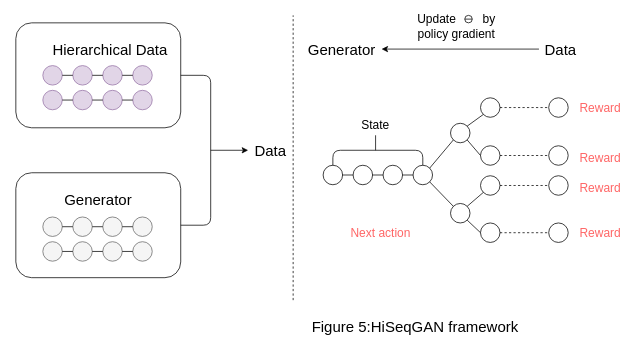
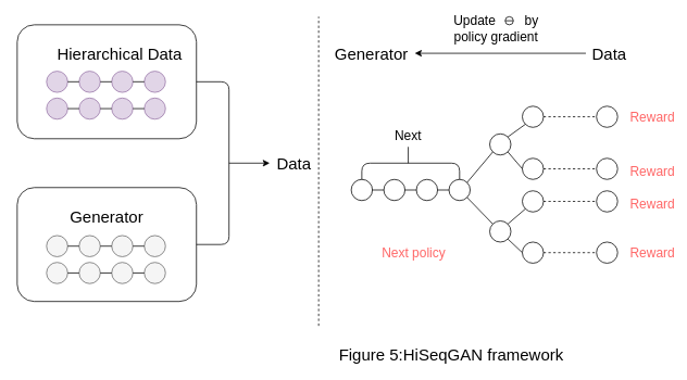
  <mxCell id="0" />
  <mxCell id="1" parent="0" />
  <mxCell id="2" value="" style="rounded=1;whiteSpace=wrap;html=1;" parent="1" vertex="1"><mxGeometry x="20" y="30" width="220" height="140" as="geometry" /></mxCell>
  <mxCell id="3" value="" style="rounded=1;whiteSpace=wrap;html=1;" parent="1" vertex="1"><mxGeometry x="20" y="230" width="220" height="140" as="geometry" /></mxCell>
  <mxCell id="4" value="" style="endArrow=none;dashed=1;html=1;" parent="1" edge="1"><mxGeometry width="50" height="50" relative="1" as="geometry"><mxPoint x="390" y="400" as="sourcePoint" /><mxPoint x="390" y="20" as="targetPoint" /></mxGeometry></mxCell>
  <mxCell id="5" value="" style="endArrow=none;html=1;entryX=1;entryY=0.5;entryDx=0;entryDy=0;exitX=1;exitY=0.5;exitDx=0;exitDy=0;" parent="1" source="3" target="2" edge="1"><mxGeometry width="50" height="50" relative="1" as="geometry"><mxPoint x="320" y="290" as="sourcePoint" /><mxPoint x="370" y="240" as="targetPoint" /><Array as="points"><mxPoint x="280" y="300" /><mxPoint x="280" y="100" /></Array></mxGeometry></mxCell>
  <mxCell id="6" value="" style="endArrow=classic;html=1;" parent="1" edge="1"><mxGeometry width="50" height="50" relative="1" as="geometry"><mxPoint x="280" y="200" as="sourcePoint" /><mxPoint x="330" y="200" as="targetPoint" /></mxGeometry></mxCell>
  <mxCell id="7" value="&lt;font style=&quot;font-size: 20px&quot;&gt;Data&lt;/font&gt;" style="text;html=1;strokeColor=none;fillColor=none;align=center;verticalAlign=middle;whiteSpace=wrap;rounded=0;dashed=1;" parent="1" vertex="1"><mxGeometry x="340" y="190" width="40" height="20" as="geometry" /></mxCell>
  <mxCell id="8" value="&lt;font style=&quot;font-size: 20px&quot;&gt;Hierarchical Data&lt;/font&gt;" style="text;html=1;strokeColor=none;fillColor=none;align=center;verticalAlign=middle;whiteSpace=wrap;rounded=0;dashed=1;" parent="1" vertex="1"><mxGeometry x="56" y="55" width="180" height="20" as="geometry" /></mxCell>
  <mxCell id="9" value="&lt;span style=&quot;font-size: 20px&quot;&gt;Generator&lt;/span&gt;" style="text;html=1;strokeColor=none;fillColor=none;align=center;verticalAlign=middle;whiteSpace=wrap;rounded=0;dashed=1;" parent="1" vertex="1"><mxGeometry x="40" y="255" width="180" height="20" as="geometry" /></mxCell>
  <mxCell id="10" value="" style="ellipse;whiteSpace=wrap;html=1;aspect=fixed;" parent="1" vertex="1"><mxGeometry x="430" y="220" width="26" height="26" as="geometry" /></mxCell>
  <mxCell id="11" value="" style="ellipse;whiteSpace=wrap;html=1;aspect=fixed;" parent="1" vertex="1"><mxGeometry x="470" y="220" width="26" height="26" as="geometry" /></mxCell>
  <mxCell id="12" value="" style="ellipse;whiteSpace=wrap;html=1;aspect=fixed;" parent="1" vertex="1"><mxGeometry x="510" y="220" width="26" height="26" as="geometry" /></mxCell>
  <mxCell id="13" value="" style="ellipse;whiteSpace=wrap;html=1;aspect=fixed;" parent="1" vertex="1"><mxGeometry x="550" y="220" width="26" height="26" as="geometry" /></mxCell>
  <mxCell id="14" value="" style="endArrow=none;html=1;exitX=0.5;exitY=0;exitDx=0;exitDy=0;entryX=0.5;entryY=0;entryDx=0;entryDy=0;" parent="1" source="10" target="13" edge="1"><mxGeometry width="50" height="50" relative="1" as="geometry"><mxPoint x="410" y="230" as="sourcePoint" /><mxPoint x="460" y="180" as="targetPoint" /><Array as="points"><mxPoint x="443" y="200" /><mxPoint x="563" y="200" /></Array></mxGeometry></mxCell>
  <mxCell id="15" value="" style="endArrow=none;html=1;" parent="1" edge="1"><mxGeometry width="50" height="50" relative="1" as="geometry"><mxPoint x="500" y="200" as="sourcePoint" /><mxPoint x="500" y="180" as="targetPoint" /></mxGeometry></mxCell>
- <mxCell id="16" value="&lt;font style=&quot;font-size: 16px&quot;&gt;State&lt;/font&gt;" style="text;html=1;strokeColor=none;fillColor=none;align=center;verticalAlign=middle;whiteSpace=wrap;rounded=0;" parent="1" vertex="1"><mxGeometry x="480" y="156" width="40" height="20" as="geometry" /></mxCell>
+ <mxCell id="16" value="&lt;font style=&quot;font-size: 16px&quot;&gt;Next&lt;/font&gt;" style="text;html=1;strokeColor=none;fillColor=none;align=center;verticalAlign=middle;whiteSpace=wrap;rounded=0;" parent="1" vertex="1"><mxGeometry x="480" y="156" width="40" height="20" as="geometry" /></mxCell>
  <mxCell id="17" value="" style="endArrow=none;html=1;exitX=1;exitY=0.5;exitDx=0;exitDy=0;entryX=0;entryY=0.5;entryDx=0;entryDy=0;" parent="1" source="10" target="11" edge="1"><mxGeometry width="50" height="50" relative="1" as="geometry"><mxPoint x="410" y="230" as="sourcePoint" /><mxPoint x="460" y="180" as="targetPoint" /></mxGeometry></mxCell>
  <mxCell id="18" value="" style="endArrow=none;html=1;exitX=1;exitY=0.5;exitDx=0;exitDy=0;entryX=0;entryY=0.5;entryDx=0;entryDy=0;" parent="1" source="11" target="12" edge="1"><mxGeometry width="50" height="50" relative="1" as="geometry"><mxPoint x="410" y="230" as="sourcePoint" /><mxPoint x="460" y="180" as="targetPoint" /></mxGeometry></mxCell>
  <mxCell id="19" value="" style="endArrow=none;html=1;exitX=1;exitY=0.5;exitDx=0;exitDy=0;entryX=0;entryY=0.5;entryDx=0;entryDy=0;" parent="1" source="12" target="13" edge="1"><mxGeometry width="50" height="50" relative="1" as="geometry"><mxPoint x="410" y="230" as="sourcePoint" /><mxPoint x="460" y="180" as="targetPoint" /></mxGeometry></mxCell>
  <mxCell id="20" value="" style="ellipse;whiteSpace=wrap;html=1;aspect=fixed;" parent="1" vertex="1"><mxGeometry x="600" y="164" width="26" height="26" as="geometry" /></mxCell>
  <mxCell id="21" value="" style="ellipse;whiteSpace=wrap;html=1;aspect=fixed;" parent="1" vertex="1"><mxGeometry x="640" y="130" width="26" height="26" as="geometry" /></mxCell>
  <mxCell id="22" value="" style="ellipse;whiteSpace=wrap;html=1;aspect=fixed;" parent="1" vertex="1"><mxGeometry x="640" y="194" width="26" height="26" as="geometry" /></mxCell>
  <mxCell id="23" value="" style="ellipse;whiteSpace=wrap;html=1;aspect=fixed;" parent="1" vertex="1"><mxGeometry x="600" y="271" width="26" height="26" as="geometry" /></mxCell>
  <mxCell id="24" value="" style="ellipse;whiteSpace=wrap;html=1;aspect=fixed;" parent="1" vertex="1"><mxGeometry x="640" y="234" width="26" height="26" as="geometry" /></mxCell>
  <mxCell id="25" value="" style="ellipse;whiteSpace=wrap;html=1;aspect=fixed;" parent="1" vertex="1"><mxGeometry x="640" y="297" width="26" height="26" as="geometry" /></mxCell>
  <mxCell id="26" value="" style="endArrow=none;html=1;exitX=1;exitY=0;exitDx=0;exitDy=0;entryX=0;entryY=1;entryDx=0;entryDy=0;" parent="1" source="13" target="20" edge="1"><mxGeometry width="50" height="50" relative="1" as="geometry"><mxPoint x="560" y="230" as="sourcePoint" /><mxPoint x="600" y="190" as="targetPoint" /></mxGeometry></mxCell>
  <mxCell id="27" value="" style="endArrow=none;html=1;exitX=1;exitY=1;exitDx=0;exitDy=0;entryX=0;entryY=0;entryDx=0;entryDy=0;" parent="1" source="13" target="23" edge="1"><mxGeometry width="50" height="50" relative="1" as="geometry"><mxPoint x="560" y="230" as="sourcePoint" /><mxPoint x="610" y="180" as="targetPoint" /></mxGeometry></mxCell>
  <mxCell id="28" value="" style="endArrow=none;html=1;entryX=0;entryY=1;entryDx=0;entryDy=0;exitX=1;exitY=0;exitDx=0;exitDy=0;" parent="1" source="20" target="21" edge="1"><mxGeometry width="50" height="50" relative="1" as="geometry"><mxPoint x="560" y="230" as="sourcePoint" /><mxPoint x="610" y="180" as="targetPoint" /></mxGeometry></mxCell>
  <mxCell id="29" value="" style="endArrow=none;html=1;entryX=1;entryY=1;entryDx=0;entryDy=0;exitX=0;exitY=0.5;exitDx=0;exitDy=0;" parent="1" source="22" target="20" edge="1"><mxGeometry width="50" height="50" relative="1" as="geometry"><mxPoint x="560" y="230" as="sourcePoint" /><mxPoint x="610" y="180" as="targetPoint" /></mxGeometry></mxCell>
  <mxCell id="30" value="" style="endArrow=none;html=1;exitX=1;exitY=0;exitDx=0;exitDy=0;entryX=0;entryY=1;entryDx=0;entryDy=0;" parent="1" source="23" target="24" edge="1"><mxGeometry width="50" height="50" relative="1" as="geometry"><mxPoint x="560" y="230" as="sourcePoint" /><mxPoint x="610" y="180" as="targetPoint" /></mxGeometry></mxCell>
  <mxCell id="31" value="" style="endArrow=none;html=1;entryX=1;entryY=1;entryDx=0;entryDy=0;exitX=0;exitY=0.5;exitDx=0;exitDy=0;" parent="1" source="25" target="23" edge="1"><mxGeometry width="50" height="50" relative="1" as="geometry"><mxPoint x="560" y="230" as="sourcePoint" /><mxPoint x="610" y="180" as="targetPoint" /></mxGeometry></mxCell>
  <mxCell id="32" value="" style="ellipse;whiteSpace=wrap;html=1;aspect=fixed;" parent="1" vertex="1"><mxGeometry x="731" y="130" width="26" height="26" as="geometry" /></mxCell>
  <mxCell id="33" value="" style="ellipse;whiteSpace=wrap;html=1;aspect=fixed;" parent="1" vertex="1"><mxGeometry x="731" y="194" width="26" height="26" as="geometry" /></mxCell>
  <mxCell id="34" value="" style="ellipse;whiteSpace=wrap;html=1;aspect=fixed;" parent="1" vertex="1"><mxGeometry x="731" y="234" width="26" height="26" as="geometry" /></mxCell>
  <mxCell id="35" value="" style="ellipse;whiteSpace=wrap;html=1;aspect=fixed;" parent="1" vertex="1"><mxGeometry x="731" y="297" width="26" height="26" as="geometry" /></mxCell>
  <mxCell id="36" value="" style="endArrow=none;dashed=1;html=1;exitX=1;exitY=0.5;exitDx=0;exitDy=0;entryX=0;entryY=0.5;entryDx=0;entryDy=0;" parent="1" source="21" target="32" edge="1"><mxGeometry width="50" height="50" relative="1" as="geometry"><mxPoint x="560" y="230" as="sourcePoint" /><mxPoint x="610" y="180" as="targetPoint" /></mxGeometry></mxCell>
  <mxCell id="37" value="" style="endArrow=none;dashed=1;html=1;exitX=1;exitY=0.5;exitDx=0;exitDy=0;entryX=0;entryY=0.5;entryDx=0;entryDy=0;" parent="1" source="22" target="33" edge="1"><mxGeometry width="50" height="50" relative="1" as="geometry"><mxPoint x="560" y="230" as="sourcePoint" /><mxPoint x="610" y="180" as="targetPoint" /></mxGeometry></mxCell>
  <mxCell id="38" value="" style="endArrow=none;dashed=1;html=1;exitX=1;exitY=0.5;exitDx=0;exitDy=0;entryX=0;entryY=0.5;entryDx=0;entryDy=0;" parent="1" source="24" target="34" edge="1"><mxGeometry width="50" height="50" relative="1" as="geometry"><mxPoint x="560" y="230" as="sourcePoint" /><mxPoint x="610" y="180" as="targetPoint" /></mxGeometry></mxCell>
  <mxCell id="39" value="" style="endArrow=none;dashed=1;html=1;exitX=1;exitY=0.5;exitDx=0;exitDy=0;" parent="1" source="25" target="35" edge="1"><mxGeometry width="50" height="50" relative="1" as="geometry"><mxPoint x="560" y="230" as="sourcePoint" /><mxPoint x="610" y="180" as="targetPoint" /></mxGeometry></mxCell>
  <mxCell id="40" value="&lt;font style=&quot;font-size: 16px&quot; color=&quot;#ff6666&quot;&gt;Reward&lt;/font&gt;" style="text;html=1;strokeColor=none;fillColor=none;align=center;verticalAlign=middle;whiteSpace=wrap;rounded=0;" parent="1" vertex="1"><mxGeometry x="780" y="133" width="40" height="20" as="geometry" /></mxCell>
  <mxCell id="41" value="&lt;font style=&quot;font-size: 16px&quot; color=&quot;#ff6666&quot;&gt;Reward&lt;/font&gt;" style="text;html=1;strokeColor=none;fillColor=none;align=center;verticalAlign=middle;whiteSpace=wrap;rounded=0;" parent="1" vertex="1"><mxGeometry x="780" y="200" width="40" height="20" as="geometry" /></mxCell>
  <mxCell id="42" value="&lt;font style=&quot;font-size: 16px&quot; color=&quot;#ff6666&quot;&gt;Reward&lt;/font&gt;" style="text;html=1;strokeColor=none;fillColor=none;align=center;verticalAlign=middle;whiteSpace=wrap;rounded=0;" parent="1" vertex="1"><mxGeometry x="780" y="240" width="40" height="20" as="geometry" /></mxCell>
  <mxCell id="43" value="&lt;font style=&quot;font-size: 16px&quot; color=&quot;#ff6666&quot;&gt;Reward&lt;/font&gt;" style="text;html=1;strokeColor=none;fillColor=none;align=center;verticalAlign=middle;whiteSpace=wrap;rounded=0;" parent="1" vertex="1"><mxGeometry x="780" y="300" width="40" height="20" as="geometry" /></mxCell>
  <mxCell id="44" value="&lt;font style=&quot;font-size: 20px&quot;&gt;Figure 5:HiSeqGAN framework&lt;/font&gt;" style="text;html=1;strokeColor=none;fillColor=none;align=center;verticalAlign=middle;whiteSpace=wrap;rounded=0;" parent="1" vertex="1"><mxGeometry x="406" y="425" width="294" height="20" as="geometry" /></mxCell>
  <mxCell id="45" value="" style="ellipse;whiteSpace=wrap;html=1;aspect=fixed;fillColor=#e1d5e7;strokeColor=#9673a6;" parent="1" vertex="1"><mxGeometry x="56" y="87" width="26" height="26" as="geometry" /></mxCell>
  <mxCell id="46" value="" style="ellipse;whiteSpace=wrap;html=1;aspect=fixed;fillColor=#e1d5e7;strokeColor=#9673a6;" parent="1" vertex="1"><mxGeometry x="96" y="87" width="26" height="26" as="geometry" /></mxCell>
  <mxCell id="47" value="" style="ellipse;whiteSpace=wrap;html=1;aspect=fixed;fillColor=#e1d5e7;strokeColor=#9673a6;" parent="1" vertex="1"><mxGeometry x="136" y="87" width="26" height="26" as="geometry" /></mxCell>
  <mxCell id="48" value="" style="ellipse;whiteSpace=wrap;html=1;aspect=fixed;fillColor=#e1d5e7;strokeColor=#9673a6;" parent="1" vertex="1"><mxGeometry x="176" y="87" width="26" height="26" as="geometry" /></mxCell>
  <mxCell id="49" value="" style="endArrow=none;html=1;exitX=1;exitY=0.5;exitDx=0;exitDy=0;entryX=0;entryY=0.5;entryDx=0;entryDy=0;" parent="1" source="45" target="46" edge="1"><mxGeometry width="50" height="50" relative="1" as="geometry"><mxPoint x="36" y="97" as="sourcePoint" /><mxPoint x="86" y="47" as="targetPoint" /></mxGeometry></mxCell>
  <mxCell id="50" value="" style="endArrow=none;html=1;exitX=1;exitY=0.5;exitDx=0;exitDy=0;entryX=0;entryY=0.5;entryDx=0;entryDy=0;" parent="1" source="46" target="47" edge="1"><mxGeometry width="50" height="50" relative="1" as="geometry"><mxPoint x="36" y="97" as="sourcePoint" /><mxPoint x="86" y="47" as="targetPoint" /></mxGeometry></mxCell>
  <mxCell id="51" value="" style="endArrow=none;html=1;exitX=1;exitY=0.5;exitDx=0;exitDy=0;entryX=0;entryY=0.5;entryDx=0;entryDy=0;" parent="1" source="47" target="48" edge="1"><mxGeometry width="50" height="50" relative="1" as="geometry"><mxPoint x="36" y="97" as="sourcePoint" /><mxPoint x="86" y="47" as="targetPoint" /></mxGeometry></mxCell>
  <mxCell id="52" value="" style="ellipse;whiteSpace=wrap;html=1;aspect=fixed;fillColor=#e1d5e7;strokeColor=#9673a6;" parent="1" vertex="1"><mxGeometry x="56" y="120" width="26" height="26" as="geometry" /></mxCell>
  <mxCell id="53" value="" style="ellipse;whiteSpace=wrap;html=1;aspect=fixed;fillColor=#e1d5e7;strokeColor=#9673a6;" parent="1" vertex="1"><mxGeometry x="96" y="120" width="26" height="26" as="geometry" /></mxCell>
  <mxCell id="54" value="" style="ellipse;whiteSpace=wrap;html=1;aspect=fixed;fillColor=#e1d5e7;strokeColor=#9673a6;" parent="1" vertex="1"><mxGeometry x="136" y="120" width="26" height="26" as="geometry" /></mxCell>
  <mxCell id="55" value="" style="ellipse;whiteSpace=wrap;html=1;aspect=fixed;fillColor=#e1d5e7;strokeColor=#9673a6;" parent="1" vertex="1"><mxGeometry x="176" y="120" width="26" height="26" as="geometry" /></mxCell>
  <mxCell id="56" value="" style="endArrow=none;html=1;exitX=1;exitY=0.5;exitDx=0;exitDy=0;entryX=0;entryY=0.5;entryDx=0;entryDy=0;" parent="1" source="52" target="53" edge="1"><mxGeometry width="50" height="50" relative="1" as="geometry"><mxPoint x="36" y="130" as="sourcePoint" /><mxPoint x="86" y="80" as="targetPoint" /></mxGeometry></mxCell>
  <mxCell id="57" value="" style="endArrow=none;html=1;exitX=1;exitY=0.5;exitDx=0;exitDy=0;entryX=0;entryY=0.5;entryDx=0;entryDy=0;" parent="1" source="53" target="54" edge="1"><mxGeometry width="50" height="50" relative="1" as="geometry"><mxPoint x="36" y="130" as="sourcePoint" /><mxPoint x="86" y="80" as="targetPoint" /></mxGeometry></mxCell>
  <mxCell id="58" value="" style="endArrow=none;html=1;exitX=1;exitY=0.5;exitDx=0;exitDy=0;entryX=0;entryY=0.5;entryDx=0;entryDy=0;" parent="1" source="54" target="55" edge="1"><mxGeometry width="50" height="50" relative="1" as="geometry"><mxPoint x="36" y="130" as="sourcePoint" /><mxPoint x="86" y="80" as="targetPoint" /></mxGeometry></mxCell>
  <mxCell id="59" value="" style="ellipse;whiteSpace=wrap;html=1;aspect=fixed;fillColor=#f5f5f5;strokeColor=#666666;fontColor=#333333;" parent="1" vertex="1"><mxGeometry x="56" y="289" width="26" height="26" as="geometry" /></mxCell>
  <mxCell id="60" value="" style="ellipse;whiteSpace=wrap;html=1;aspect=fixed;fillColor=#f5f5f5;strokeColor=#666666;fontColor=#333333;" parent="1" vertex="1"><mxGeometry x="96" y="289" width="26" height="26" as="geometry" /></mxCell>
  <mxCell id="61" value="" style="ellipse;whiteSpace=wrap;html=1;aspect=fixed;fillColor=#f5f5f5;strokeColor=#666666;fontColor=#333333;" parent="1" vertex="1"><mxGeometry x="136" y="289" width="26" height="26" as="geometry" /></mxCell>
  <mxCell id="62" value="" style="ellipse;whiteSpace=wrap;html=1;aspect=fixed;fillColor=#f5f5f5;strokeColor=#666666;fontColor=#333333;" parent="1" vertex="1"><mxGeometry x="176" y="289" width="26" height="26" as="geometry" /></mxCell>
  <mxCell id="63" value="" style="endArrow=none;html=1;exitX=1;exitY=0.5;exitDx=0;exitDy=0;entryX=0;entryY=0.5;entryDx=0;entryDy=0;" parent="1" source="59" target="60" edge="1"><mxGeometry width="50" height="50" relative="1" as="geometry"><mxPoint x="36" y="299" as="sourcePoint" /><mxPoint x="86" y="249" as="targetPoint" /></mxGeometry></mxCell>
  <mxCell id="64" value="" style="endArrow=none;html=1;exitX=1;exitY=0.5;exitDx=0;exitDy=0;entryX=0;entryY=0.5;entryDx=0;entryDy=0;" parent="1" source="60" target="61" edge="1"><mxGeometry width="50" height="50" relative="1" as="geometry"><mxPoint x="36" y="299" as="sourcePoint" /><mxPoint x="86" y="249" as="targetPoint" /></mxGeometry></mxCell>
  <mxCell id="65" value="" style="endArrow=none;html=1;exitX=1;exitY=0.5;exitDx=0;exitDy=0;entryX=0;entryY=0.5;entryDx=0;entryDy=0;" parent="1" source="61" target="62" edge="1"><mxGeometry width="50" height="50" relative="1" as="geometry"><mxPoint x="36" y="299" as="sourcePoint" /><mxPoint x="86" y="249" as="targetPoint" /></mxGeometry></mxCell>
  <mxCell id="66" value="" style="ellipse;whiteSpace=wrap;html=1;aspect=fixed;fillColor=#f5f5f5;strokeColor=#666666;fontColor=#333333;" parent="1" vertex="1"><mxGeometry x="56" y="322" width="26" height="26" as="geometry" /></mxCell>
  <mxCell id="67" value="" style="ellipse;whiteSpace=wrap;html=1;aspect=fixed;fillColor=#f5f5f5;strokeColor=#666666;fontColor=#333333;" parent="1" vertex="1"><mxGeometry x="96" y="322" width="26" height="26" as="geometry" /></mxCell>
  <mxCell id="68" value="" style="ellipse;whiteSpace=wrap;html=1;aspect=fixed;fillColor=#f5f5f5;strokeColor=#666666;fontColor=#333333;" parent="1" vertex="1"><mxGeometry x="136" y="322" width="26" height="26" as="geometry" /></mxCell>
  <mxCell id="69" value="" style="ellipse;whiteSpace=wrap;html=1;aspect=fixed;fillColor=#f5f5f5;strokeColor=#666666;fontColor=#333333;" parent="1" vertex="1"><mxGeometry x="176" y="322" width="26" height="26" as="geometry" /></mxCell>
  <mxCell id="70" value="" style="endArrow=none;html=1;exitX=1;exitY=0.5;exitDx=0;exitDy=0;entryX=0;entryY=0.5;entryDx=0;entryDy=0;" parent="1" source="66" target="67" edge="1"><mxGeometry width="50" height="50" relative="1" as="geometry"><mxPoint x="36" y="332" as="sourcePoint" /><mxPoint x="86" y="282" as="targetPoint" /></mxGeometry></mxCell>
  <mxCell id="71" value="" style="endArrow=none;html=1;exitX=1;exitY=0.5;exitDx=0;exitDy=0;entryX=0;entryY=0.5;entryDx=0;entryDy=0;" parent="1" source="67" target="68" edge="1"><mxGeometry width="50" height="50" relative="1" as="geometry"><mxPoint x="36" y="332" as="sourcePoint" /><mxPoint x="86" y="282" as="targetPoint" /></mxGeometry></mxCell>
  <mxCell id="72" value="" style="endArrow=none;html=1;exitX=1;exitY=0.5;exitDx=0;exitDy=0;entryX=0;entryY=0.5;entryDx=0;entryDy=0;" parent="1" source="68" target="69" edge="1"><mxGeometry width="50" height="50" relative="1" as="geometry"><mxPoint x="36" y="332" as="sourcePoint" /><mxPoint x="86" y="282" as="targetPoint" /></mxGeometry></mxCell>
  <mxCell id="73" value="&lt;font style=&quot;font-size: 20px&quot;&gt;Generator&lt;/font&gt;" style="text;html=1;strokeColor=none;fillColor=none;align=center;verticalAlign=middle;whiteSpace=wrap;rounded=0;dashed=1;" parent="1" vertex="1"><mxGeometry x="440" y="55" width="30" height="20" as="geometry" /></mxCell>
  <mxCell id="74" value="&lt;font style=&quot;font-size: 20px&quot;&gt;Data&lt;/font&gt;" style="text;html=1;strokeColor=none;fillColor=none;align=center;verticalAlign=middle;whiteSpace=wrap;rounded=0;dashed=1;" parent="1" vertex="1"><mxGeometry x="727" y="55" width="40" height="20" as="geometry" /></mxCell>
  <mxCell id="75" value="" style="endArrow=classic;html=1;" parent="1" edge="1"><mxGeometry width="50" height="50" relative="1" as="geometry"><mxPoint x="718" y="65" as="sourcePoint" /><mxPoint x="508" y="65" as="targetPoint" /></mxGeometry></mxCell>
  <mxCell id="76" value="&lt;font style=&quot;font-size: 16px&quot;&gt;Update&amp;nbsp; &amp;nbsp; &amp;nbsp; &amp;nbsp; by policy gradient&lt;/font&gt;" style="text;html=1;strokeColor=none;fillColor=none;align=center;verticalAlign=middle;whiteSpace=wrap;rounded=0;" parent="1" vertex="1"><mxGeometry x="543" y="25" width="130" height="20" as="geometry" /></mxCell>
- <mxCell id="77" value="&lt;font style=&quot;font-size: 16px&quot; color=&quot;#ff6666&quot;&gt;Next action&lt;/font&gt;" style="text;html=1;strokeColor=none;fillColor=none;align=center;verticalAlign=middle;whiteSpace=wrap;rounded=0;" parent="1" vertex="1"><mxGeometry x="452" y="302.5" width="110" height="15" as="geometry" /></mxCell>
+ <mxCell id="77" value="&lt;font style=&quot;font-size: 16px&quot; color=&quot;#ff6666&quot;&gt;Next policy&lt;/font&gt;" style="text;html=1;strokeColor=none;fillColor=none;align=center;verticalAlign=middle;whiteSpace=wrap;rounded=0;" parent="1" vertex="1"><mxGeometry x="452" y="302.5" width="110" height="15" as="geometry" /></mxCell>
  <mxCell id="78" value="" style="shape=lineEllipse;perimeter=ellipsePerimeter;whiteSpace=wrap;html=1;backgroundOutline=1;fillColor=none;" vertex="1" parent="1"><mxGeometry x="619" y="20" width="10" height="10" as="geometry" /></mxCell>
